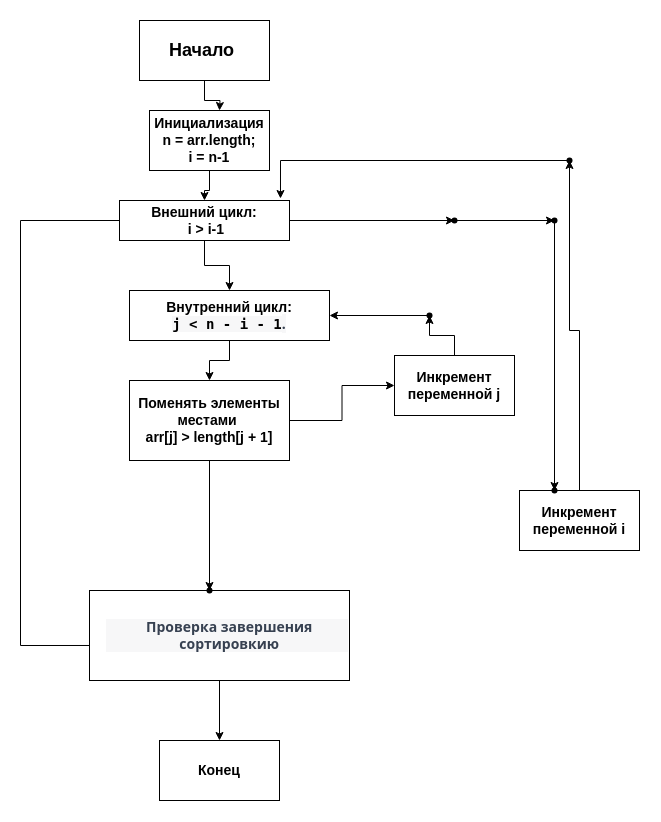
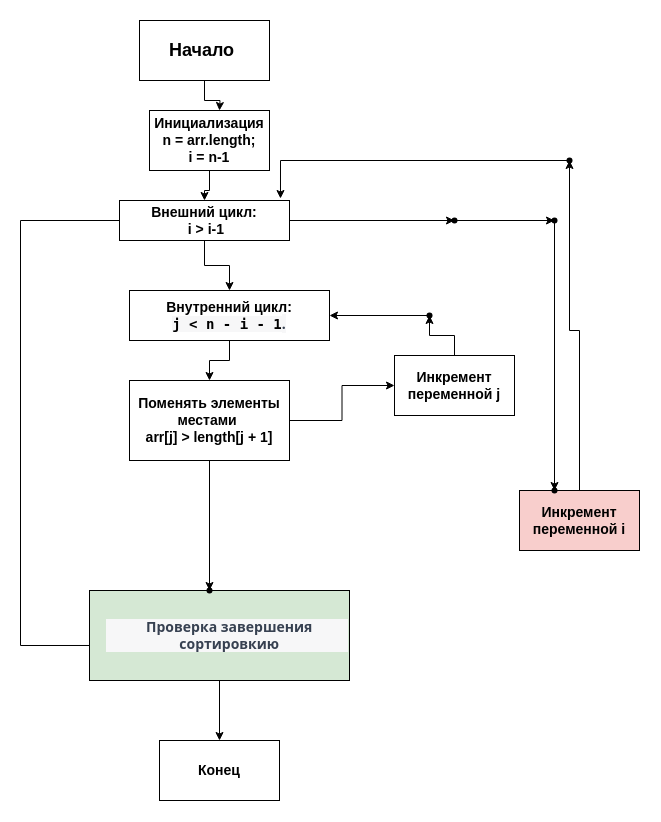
  <mxCell id="0" />
  <mxCell id="1" parent="0" />
  <mxCell id="2" value="" style="edgeStyle=orthogonalEdgeStyle;rounded=0;orthogonalLoop=1;jettySize=auto;html=1;" parent="1" source="3" edge="1"><mxGeometry relative="1" as="geometry"><mxPoint x="219" y="110" as="targetPoint" /></mxGeometry></mxCell>
  <mxCell id="3" value="&lt;b&gt;&lt;font style=&quot;font-size: 18px;&quot;&gt;Начало&amp;nbsp;&lt;/font&gt;&lt;/b&gt;" style="rounded=0;whiteSpace=wrap;html=1;" parent="1" vertex="1"><mxGeometry x="139" y="20" width="130" height="60" as="geometry" /></mxCell>
  <mxCell id="4" value="" style="edgeStyle=orthogonalEdgeStyle;rounded=0;orthogonalLoop=1;jettySize=auto;html=1;" parent="1" source="5" target="9" edge="1"><mxGeometry relative="1" as="geometry" /></mxCell>
  <mxCell id="5" value="&lt;font style=&quot;font-size: 14px;&quot;&gt;&lt;b&gt;Инициализация&lt;br&gt;n = arr.length;&lt;br&gt;i = n-1&lt;/b&gt;&lt;/font&gt;" style="rounded=0;whiteSpace=wrap;html=1;" parent="1" vertex="1"><mxGeometry x="149" y="110" width="120" height="60" as="geometry" /></mxCell>
  <mxCell id="6" value="" style="edgeStyle=orthogonalEdgeStyle;rounded=0;orthogonalLoop=1;jettySize=auto;html=1;" parent="1" source="9" target="11" edge="1"><mxGeometry relative="1" as="geometry" /></mxCell>
  <mxCell id="7" value="" style="edgeStyle=orthogonalEdgeStyle;rounded=0;orthogonalLoop=1;jettySize=auto;html=1;entryX=0.004;entryY=0.611;entryDx=0;entryDy=0;entryPerimeter=0;endArrow=none;" parent="1" source="9" target="16" edge="1"><mxGeometry relative="1" as="geometry"><mxPoint x="19" y="770" as="targetPoint" /><Array as="points"><mxPoint x="20" y="220" /><mxPoint x="20" y="645" /></Array></mxGeometry></mxCell>
  <mxCell id="8" value="" style="edgeStyle=orthogonalEdgeStyle;rounded=0;orthogonalLoop=1;jettySize=auto;html=1;" parent="1" source="9" target="25" edge="1"><mxGeometry relative="1" as="geometry" /></mxCell>
  <mxCell id="9" value="&lt;span style=&quot;font-size: 14px;&quot;&gt;&lt;b&gt;Внешний цикл:&lt;br&gt;&amp;nbsp;i &amp;gt; i-1&lt;/b&gt;&lt;/span&gt;" style="rounded=0;whiteSpace=wrap;html=1;" parent="1" vertex="1"><mxGeometry x="119" y="200" width="170" height="40" as="geometry" /></mxCell>
  <mxCell id="10" value="" style="edgeStyle=orthogonalEdgeStyle;rounded=0;orthogonalLoop=1;jettySize=auto;html=1;" parent="1" source="11" target="14" edge="1"><mxGeometry relative="1" as="geometry" /></mxCell>
  <mxCell id="11" value="&lt;font style=&quot;font-size: 14px;&quot;&gt;&lt;b&gt;Внутренний цикл: &lt;br&gt;&lt;code style=&quot;border: 0px solid rgb(217, 217, 227); box-sizing: border-box; --tw-border-spacing-x: 0; --tw-border-spacing-y: 0; --tw-translate-x: 0; --tw-translate-y: 0; --tw-rotate: 0; --tw-skew-x: 0; --tw-skew-y: 0; --tw-scale-x: 1; --tw-scale-y: 1; --tw-pan-x: ; --tw-pan-y: ; --tw-pinch-zoom: ; --tw-scroll-snap-strictness: proximity; --tw-gradient-from-position: ; --tw-gradient-via-position: ; --tw-gradient-to-position: ; --tw-ordinal: ; --tw-slashed-zero: ; --tw-numeric-figure: ; --tw-numeric-spacing: ; --tw-numeric-fraction: ; --tw-ring-inset: ; --tw-ring-offset-width: 0px; --tw-ring-offset-color: #fff; --tw-ring-color: rgba(69,89,164,.5); --tw-ring-offset-shadow: 0 0 transparent; --tw-ring-shadow: 0 0 transparent; --tw-shadow: 0 0 transparent; --tw-shadow-colored: 0 0 transparent; --tw-blur: ; --tw-brightness: ; --tw-contrast: ; --tw-grayscale: ; --tw-hue-rotate: ; --tw-invert: ; --tw-saturate: ; --tw-sepia: ; --tw-drop-shadow: ; --tw-backdrop-blur: ; --tw-backdrop-brightness: ; --tw-backdrop-contrast: ; --tw-backdrop-grayscale: ; --tw-backdrop-hue-rotate: ; --tw-backdrop-invert: ; --tw-backdrop-opacity: ; --tw-backdrop-saturate: ; --tw-backdrop-sepia: ; color: var(--tw-prose-code); text-align: left; background-color: rgb(247, 247, 248); font-family: &amp;quot;Söhne Mono&amp;quot;, Monaco, &amp;quot;Andale Mono&amp;quot;, &amp;quot;Ubuntu Mono&amp;quot;, monospace !important;&quot;&gt;j &amp;lt; n - i - 1&lt;/code&gt;&lt;span style=&quot;color: rgb(55, 65, 81); font-family: Söhne, ui-sans-serif, system-ui, -apple-system, &amp;quot;Segoe UI&amp;quot;, Roboto, Ubuntu, Cantarell, &amp;quot;Noto Sans&amp;quot;, sans-serif, &amp;quot;Helvetica Neue&amp;quot;, Arial, &amp;quot;Apple Color Emoji&amp;quot;, &amp;quot;Segoe UI Emoji&amp;quot;, &amp;quot;Segoe UI Symbol&amp;quot;, &amp;quot;Noto Color Emoji&amp;quot;; text-align: left; background-color: rgb(247, 247, 248);&quot;&gt;.&lt;/span&gt;&lt;/b&gt;&lt;/font&gt;" style="rounded=0;whiteSpace=wrap;html=1;" parent="1" vertex="1"><mxGeometry x="129" y="290" width="200" height="50" as="geometry" /></mxCell>
  <mxCell id="12" value="" style="edgeStyle=orthogonalEdgeStyle;rounded=0;orthogonalLoop=1;jettySize=auto;html=1;" parent="1" source="14" target="18" edge="1"><mxGeometry relative="1" as="geometry" /></mxCell>
  <mxCell id="13" value="" style="edgeStyle=orthogonalEdgeStyle;rounded=0;orthogonalLoop=1;jettySize=auto;html=1;" parent="1" source="14" target="31" edge="1"><mxGeometry relative="1" as="geometry" /></mxCell>
  <mxCell id="14" value="&lt;font style=&quot;font-size: 14px;&quot;&gt;&lt;b&gt;Поменять элементы местами&amp;nbsp;&lt;br&gt;arr[j] &amp;gt; length[j + 1]&lt;/b&gt;&lt;/font&gt;" style="rounded=0;whiteSpace=wrap;html=1;" parent="1" vertex="1"><mxGeometry x="129" y="380" width="160" height="80" as="geometry" /></mxCell>
  <mxCell id="15" value="" style="edgeStyle=orthogonalEdgeStyle;rounded=0;orthogonalLoop=1;jettySize=auto;html=1;" parent="1" source="16" target="21" edge="1"><mxGeometry relative="1" as="geometry" /></mxCell>
- <mxCell id="16" value="&lt;ul style=&quot;border: 0px solid rgb(217, 217, 227); box-sizing: border-box; --tw-border-spacing-x: 0; --tw-border-spacing-y: 0; --tw-translate-x: 0; --tw-translate-y: 0; --tw-rotate: 0; --tw-skew-x: 0; --tw-skew-y: 0; --tw-scale-x: 1; --tw-scale-y: 1; --tw-pan-x: ; --tw-pan-y: ; --tw-pinch-zoom: ; --tw-scroll-snap-strictness: proximity; --tw-gradient-from-position: ; --tw-gradient-via-position: ; --tw-gradient-to-position: ; --tw-ordinal: ; --tw-slashed-zero: ; --tw-numeric-figure: ; --tw-numeric-spacing: ; --tw-numeric-fraction: ; --tw-ring-inset: ; --tw-ring-offset-width: 0px; --tw-ring-offset-color: #fff; --tw-ring-color: rgba(69,89,164,.5); --tw-ring-offset-shadow: 0 0 transparent; --tw-ring-shadow: 0 0 transparent; --tw-shadow: 0 0 transparent; --tw-shadow-colored: 0 0 transparent; --tw-blur: ; --tw-brightness: ; --tw-contrast: ; --tw-grayscale: ; --tw-hue-rotate: ; --tw-invert: ; --tw-saturate: ; --tw-sepia: ; --tw-drop-shadow: ; --tw-backdrop-blur: ; --tw-backdrop-brightness: ; --tw-backdrop-contrast: ; --tw-backdrop-grayscale: ; --tw-backdrop-hue-rotate: ; --tw-backdrop-invert: ; --tw-backdrop-opacity: ; --tw-backdrop-saturate: ; --tw-backdrop-sepia: ; list-style-position: initial; list-style-image: initial; margin: 0px 0px 0px 1rem; padding: 0px; display: flex; flex-direction: column; color: rgb(55, 65, 81); font-family: Söhne, ui-sans-serif, system-ui, -apple-system, &amp;quot;Segoe UI&amp;quot;, Roboto, Ubuntu, Cantarell, &amp;quot;Noto Sans&amp;quot;, sans-serif, &amp;quot;Helvetica Neue&amp;quot;, Arial, &amp;quot;Apple Color Emoji&amp;quot;, &amp;quot;Segoe UI Emoji&amp;quot;, &amp;quot;Segoe UI Symbol&amp;quot;, &amp;quot;Noto Color Emoji&amp;quot;; background-color: rgb(247, 247, 248);&quot;&gt;&lt;li style=&quot;border: 0px solid rgb(217, 217, 227); box-sizing: border-box; --tw-border-spacing-x: 0; --tw-border-spacing-y: 0; --tw-translate-x: 0; --tw-translate-y: 0; --tw-rotate: 0; --tw-skew-x: 0; --tw-skew-y: 0; --tw-scale-x: 1; --tw-scale-y: 1; --tw-pan-x: ; --tw-pan-y: ; --tw-pinch-zoom: ; --tw-scroll-snap-strictness: proximity; --tw-gradient-from-position: ; --tw-gradient-via-position: ; --tw-gradient-to-position: ; --tw-ordinal: ; --tw-slashed-zero: ; --tw-numeric-figure: ; --tw-numeric-spacing: ; --tw-numeric-fraction: ; --tw-ring-inset: ; --tw-ring-offset-width: 0px; --tw-ring-offset-color: #fff; --tw-ring-color: rgba(69,89,164,.5); --tw-ring-offset-shadow: 0 0 transparent; --tw-ring-shadow: 0 0 transparent; --tw-shadow: 0 0 transparent; --tw-shadow-colored: 0 0 transparent; --tw-blur: ; --tw-brightness: ; --tw-contrast: ; --tw-grayscale: ; --tw-hue-rotate: ; --tw-invert: ; --tw-saturate: ; --tw-sepia: ; --tw-drop-shadow: ; --tw-backdrop-blur: ; --tw-backdrop-brightness: ; --tw-backdrop-contrast: ; --tw-backdrop-grayscale: ; --tw-backdrop-hue-rotate: ; --tw-backdrop-invert: ; --tw-backdrop-opacity: ; --tw-backdrop-saturate: ; --tw-backdrop-sepia: ; margin: 0px; padding-left: 0.375em; display: block; min-height: 28px;&quot;&gt;&lt;b style=&quot;&quot;&gt;&lt;font style=&quot;font-size: 14px;&quot;&gt;Проверка завершения сортировкию&lt;/font&gt;&lt;/b&gt;&lt;br&gt;&lt;/li&gt;&lt;/ul&gt;" style="rounded=0;whiteSpace=wrap;html=1;" parent="1" vertex="1"><mxGeometry x="89" y="590" width="260" height="90" as="geometry" /></mxCell>
+ <mxCell id="16" value="&lt;ul style=&quot;border: 0px solid rgb(217, 217, 227); box-sizing: border-box; --tw-border-spacing-x: 0; --tw-border-spacing-y: 0; --tw-translate-x: 0; --tw-translate-y: 0; --tw-rotate: 0; --tw-skew-x: 0; --tw-skew-y: 0; --tw-scale-x: 1; --tw-scale-y: 1; --tw-pan-x: ; --tw-pan-y: ; --tw-pinch-zoom: ; --tw-scroll-snap-strictness: proximity; --tw-gradient-from-position: ; --tw-gradient-via-position: ; --tw-gradient-to-position: ; --tw-ordinal: ; --tw-slashed-zero: ; --tw-numeric-figure: ; --tw-numeric-spacing: ; --tw-numeric-fraction: ; --tw-ring-inset: ; --tw-ring-offset-width: 0px; --tw-ring-offset-color: #fff; --tw-ring-color: rgba(69,89,164,.5); --tw-ring-offset-shadow: 0 0 transparent; --tw-ring-shadow: 0 0 transparent; --tw-shadow: 0 0 transparent; --tw-shadow-colored: 0 0 transparent; --tw-blur: ; --tw-brightness: ; --tw-contrast: ; --tw-grayscale: ; --tw-hue-rotate: ; --tw-invert: ; --tw-saturate: ; --tw-sepia: ; --tw-drop-shadow: ; --tw-backdrop-blur: ; --tw-backdrop-brightness: ; --tw-backdrop-contrast: ; --tw-backdrop-grayscale: ; --tw-backdrop-hue-rotate: ; --tw-backdrop-invert: ; --tw-backdrop-opacity: ; --tw-backdrop-saturate: ; --tw-backdrop-sepia: ; list-style-position: initial; list-style-image: initial; margin: 0px 0px 0px 1rem; padding: 0px; display: flex; flex-direction: column; color: rgb(55, 65, 81); font-family: Söhne, ui-sans-serif, system-ui, -apple-system, &amp;quot;Segoe UI&amp;quot;, Roboto, Ubuntu, Cantarell, &amp;quot;Noto Sans&amp;quot;, sans-serif, &amp;quot;Helvetica Neue&amp;quot;, Arial, &amp;quot;Apple Color Emoji&amp;quot;, &amp;quot;Segoe UI Emoji&amp;quot;, &amp;quot;Segoe UI Symbol&amp;quot;, &amp;quot;Noto Color Emoji&amp;quot;; background-color: rgb(247, 247, 248);&quot;&gt;&lt;li style=&quot;border: 0px solid rgb(217, 217, 227); box-sizing: border-box; --tw-border-spacing-x: 0; --tw-border-spacing-y: 0; --tw-translate-x: 0; --tw-translate-y: 0; --tw-rotate: 0; --tw-skew-x: 0; --tw-skew-y: 0; --tw-scale-x: 1; --tw-scale-y: 1; --tw-pan-x: ; --tw-pan-y: ; --tw-pinch-zoom: ; --tw-scroll-snap-strictness: proximity; --tw-gradient-from-position: ; --tw-gradient-via-position: ; --tw-gradient-to-position: ; --tw-ordinal: ; --tw-slashed-zero: ; --tw-numeric-figure: ; --tw-numeric-spacing: ; --tw-numeric-fraction: ; --tw-ring-inset: ; --tw-ring-offset-width: 0px; --tw-ring-offset-color: #fff; --tw-ring-color: rgba(69,89,164,.5); --tw-ring-offset-shadow: 0 0 transparent; --tw-ring-shadow: 0 0 transparent; --tw-shadow: 0 0 transparent; --tw-shadow-colored: 0 0 transparent; --tw-blur: ; --tw-brightness: ; --tw-contrast: ; --tw-grayscale: ; --tw-hue-rotate: ; --tw-invert: ; --tw-saturate: ; --tw-sepia: ; --tw-drop-shadow: ; --tw-backdrop-blur: ; --tw-backdrop-brightness: ; --tw-backdrop-contrast: ; --tw-backdrop-grayscale: ; --tw-backdrop-hue-rotate: ; --tw-backdrop-invert: ; --tw-backdrop-opacity: ; --tw-backdrop-saturate: ; --tw-backdrop-sepia: ; margin: 0px; padding-left: 0.375em; display: block; min-height: 28px;&quot;&gt;&lt;b style=&quot;&quot;&gt;&lt;font style=&quot;font-size: 14px;&quot;&gt;Проверка завершения сортировкию&lt;/font&gt;&lt;/b&gt;&lt;br&gt;&lt;/li&gt;&lt;/ul&gt;" style="rounded=0;whiteSpace=wrap;html=1;fillColor=#d5e8d4;" parent="1" vertex="1"><mxGeometry x="89" y="590" width="260" height="90" as="geometry" /></mxCell>
  <mxCell id="17" value="" style="edgeStyle=orthogonalEdgeStyle;rounded=0;orthogonalLoop=1;jettySize=auto;html=1;" parent="1" source="18" target="23" edge="1"><mxGeometry relative="1" as="geometry" /></mxCell>
  <mxCell id="18" value="&lt;font style=&quot;font-size: 14px;&quot;&gt;&lt;b&gt;Инкремент переменной j&lt;/b&gt;&lt;/font&gt;" style="rounded=0;whiteSpace=wrap;html=1;" parent="1" vertex="1"><mxGeometry x="394" y="355" width="120" height="60" as="geometry" /></mxCell>
  <mxCell id="19" value="" style="edgeStyle=orthogonalEdgeStyle;rounded=0;orthogonalLoop=1;jettySize=auto;html=1;" parent="1" source="20" target="30" edge="1"><mxGeometry relative="1" as="geometry" /></mxCell>
- <mxCell id="20" value="&lt;font style=&quot;font-size: 14px;&quot;&gt;&lt;b&gt;Инкремент переменной i&lt;/b&gt;&lt;/font&gt;" style="rounded=0;whiteSpace=wrap;html=1;" parent="1" vertex="1"><mxGeometry x="519" y="490" width="120" height="60" as="geometry" /></mxCell>
+ <mxCell id="20" value="&lt;font style=&quot;font-size: 14px;&quot;&gt;&lt;b&gt;Инкремент переменной i&lt;/b&gt;&lt;/font&gt;" style="rounded=0;whiteSpace=wrap;html=1;fillColor=#f8cecc;" parent="1" vertex="1"><mxGeometry x="519" y="490" width="120" height="60" as="geometry" /></mxCell>
  <mxCell id="21" value="&lt;b&gt;&lt;font style=&quot;font-size: 14px;&quot;&gt;Конец&lt;/font&gt;&lt;/b&gt;" style="rounded=0;whiteSpace=wrap;html=1;" parent="1" vertex="1"><mxGeometry x="159" y="740" width="120" height="60" as="geometry" /></mxCell>
  <mxCell id="22" value="" style="edgeStyle=orthogonalEdgeStyle;rounded=0;orthogonalLoop=1;jettySize=auto;html=1;" parent="1" source="23" target="11" edge="1"><mxGeometry relative="1" as="geometry" /></mxCell>
  <mxCell id="23" value="" style="shape=waypoint;sketch=0;size=6;pointerEvents=1;points=[];fillColor=default;resizable=0;rotatable=0;perimeter=centerPerimeter;snapToPoint=1;rounded=0;" parent="1" vertex="1"><mxGeometry x="419" y="305" width="20" height="20" as="geometry" /></mxCell>
  <mxCell id="24" value="" style="edgeStyle=orthogonalEdgeStyle;rounded=0;orthogonalLoop=1;jettySize=auto;html=1;" parent="1" source="25" target="27" edge="1"><mxGeometry relative="1" as="geometry" /></mxCell>
  <mxCell id="25" value="" style="shape=waypoint;sketch=0;size=6;pointerEvents=1;points=[];fillColor=default;resizable=0;rotatable=0;perimeter=centerPerimeter;snapToPoint=1;rounded=0;" parent="1" vertex="1"><mxGeometry x="444" y="210" width="20" height="20" as="geometry" /></mxCell>
  <mxCell id="26" value="" style="edgeStyle=orthogonalEdgeStyle;rounded=0;orthogonalLoop=1;jettySize=auto;html=1;" parent="1" source="27" target="28" edge="1"><mxGeometry relative="1" as="geometry" /></mxCell>
  <mxCell id="27" value="" style="shape=waypoint;sketch=0;size=6;pointerEvents=1;points=[];fillColor=default;resizable=0;rotatable=0;perimeter=centerPerimeter;snapToPoint=1;rounded=0;" parent="1" vertex="1"><mxGeometry x="544" y="210" width="20" height="20" as="geometry" /></mxCell>
  <mxCell id="28" value="" style="shape=waypoint;sketch=0;size=6;pointerEvents=1;points=[];fillColor=default;resizable=0;rotatable=0;perimeter=centerPerimeter;snapToPoint=1;rounded=0;" parent="1" vertex="1"><mxGeometry x="544" y="480" width="20" height="20" as="geometry" /></mxCell>
  <mxCell id="29" value="" style="edgeStyle=orthogonalEdgeStyle;rounded=0;orthogonalLoop=1;jettySize=auto;html=1;entryX=0.947;entryY=-0.05;entryDx=0;entryDy=0;entryPerimeter=0;" parent="1" source="30" target="9" edge="1"><mxGeometry relative="1" as="geometry"><mxPoint x="509" y="160" as="targetPoint" /></mxGeometry></mxCell>
  <mxCell id="30" value="" style="shape=waypoint;sketch=0;size=6;pointerEvents=1;points=[];fillColor=default;resizable=0;rotatable=0;perimeter=centerPerimeter;snapToPoint=1;rounded=0;" parent="1" vertex="1"><mxGeometry x="559" y="150" width="20" height="20" as="geometry" /></mxCell>
  <mxCell id="31" value="" style="shape=waypoint;sketch=0;size=6;pointerEvents=1;points=[];fillColor=default;resizable=0;rotatable=0;perimeter=centerPerimeter;snapToPoint=1;rounded=0;" parent="1" vertex="1"><mxGeometry x="199" y="580" width="20" height="20" as="geometry" /></mxCell>
